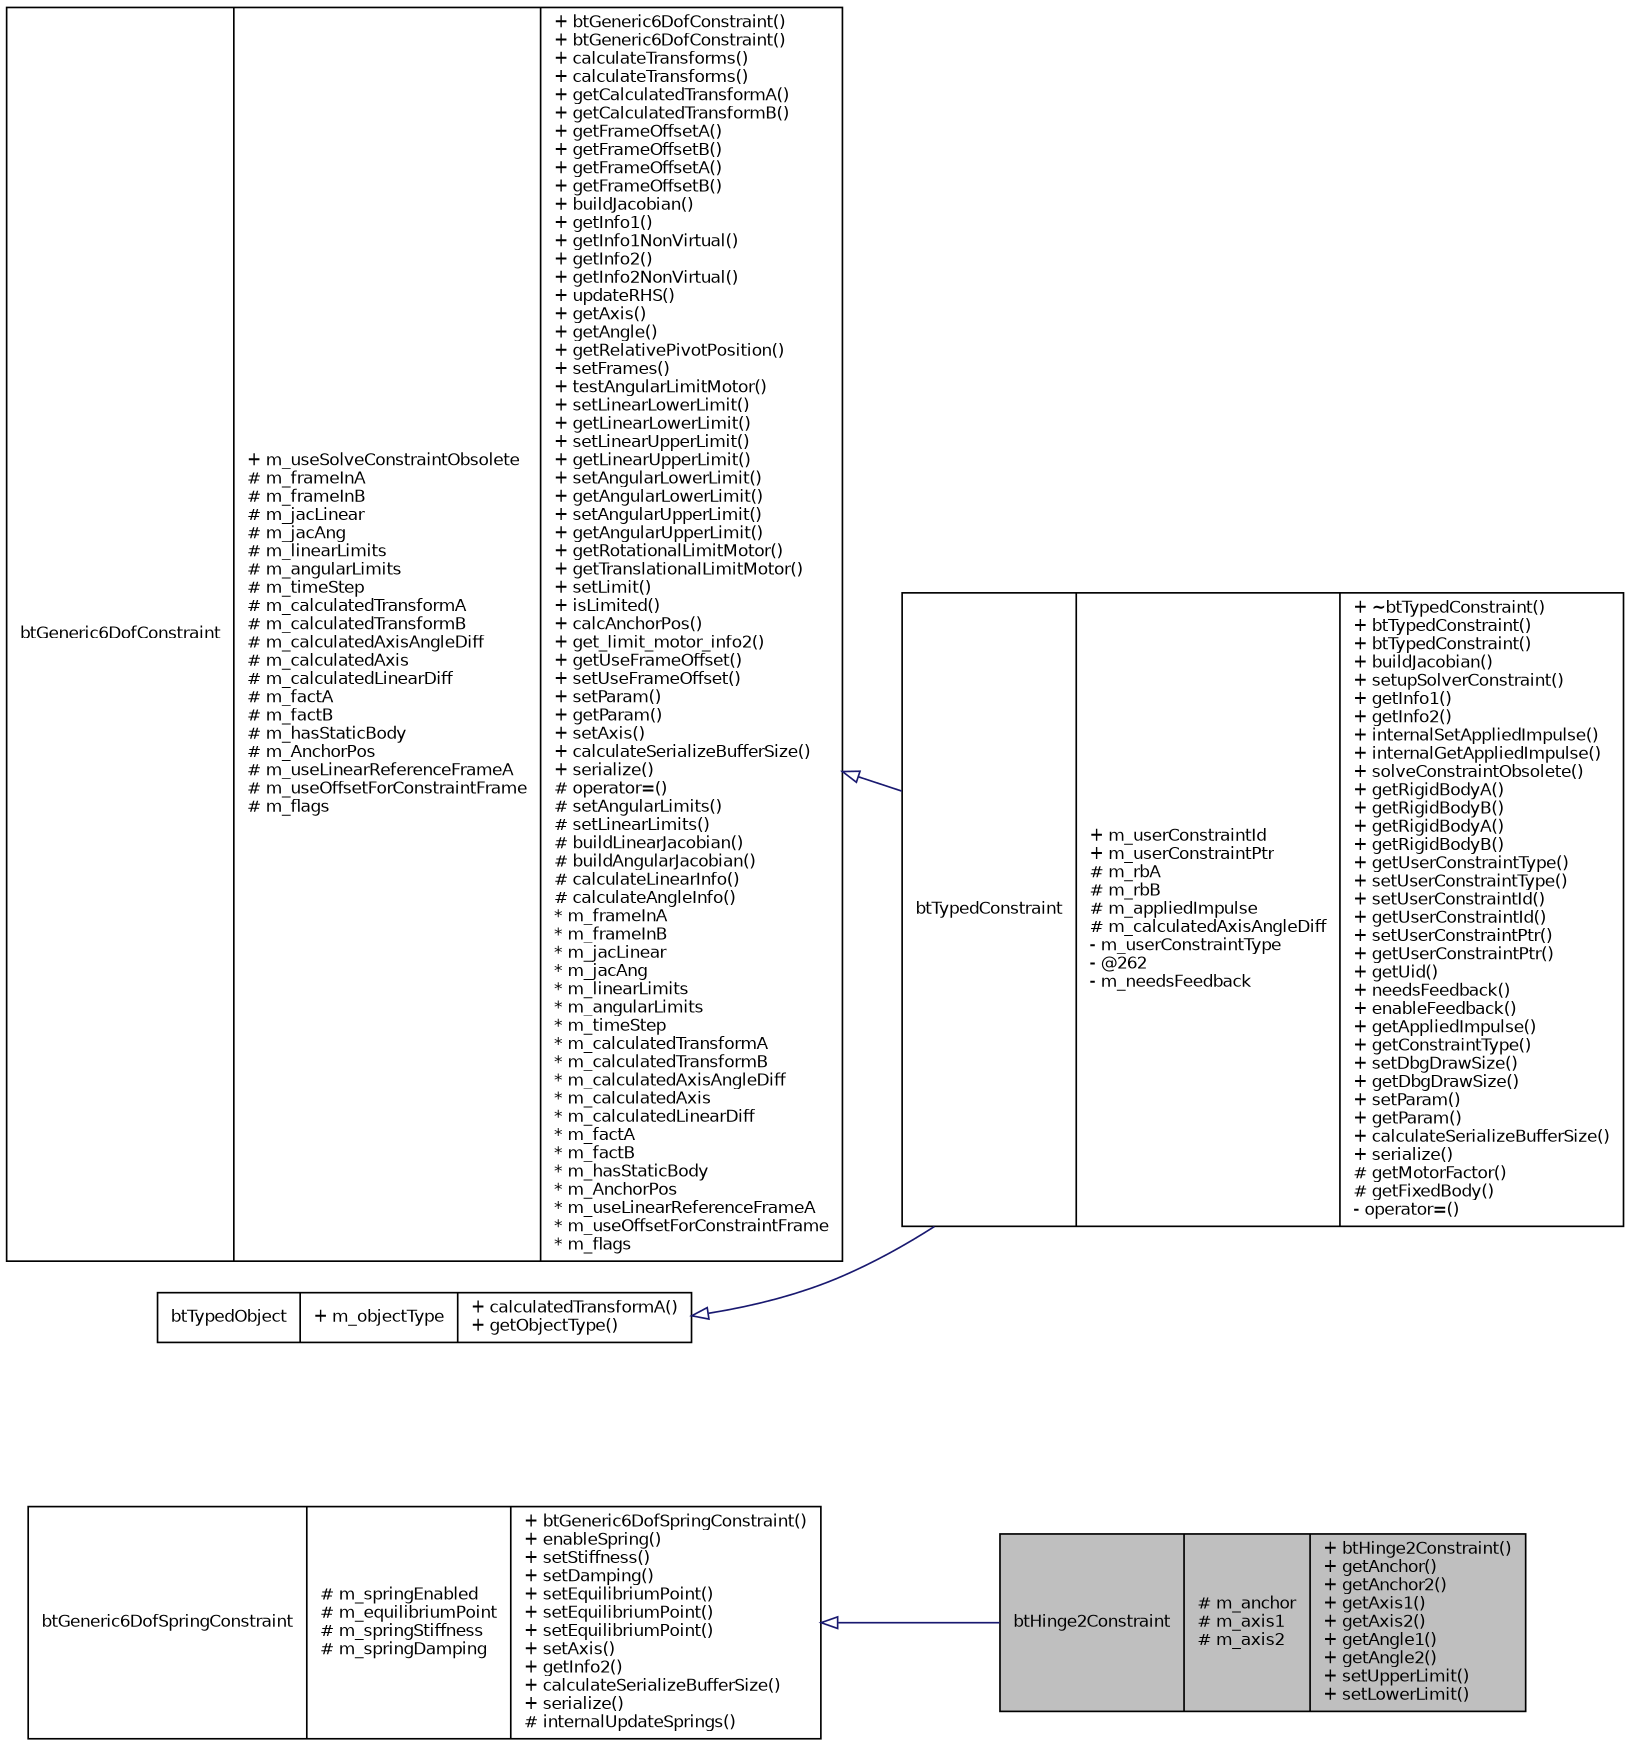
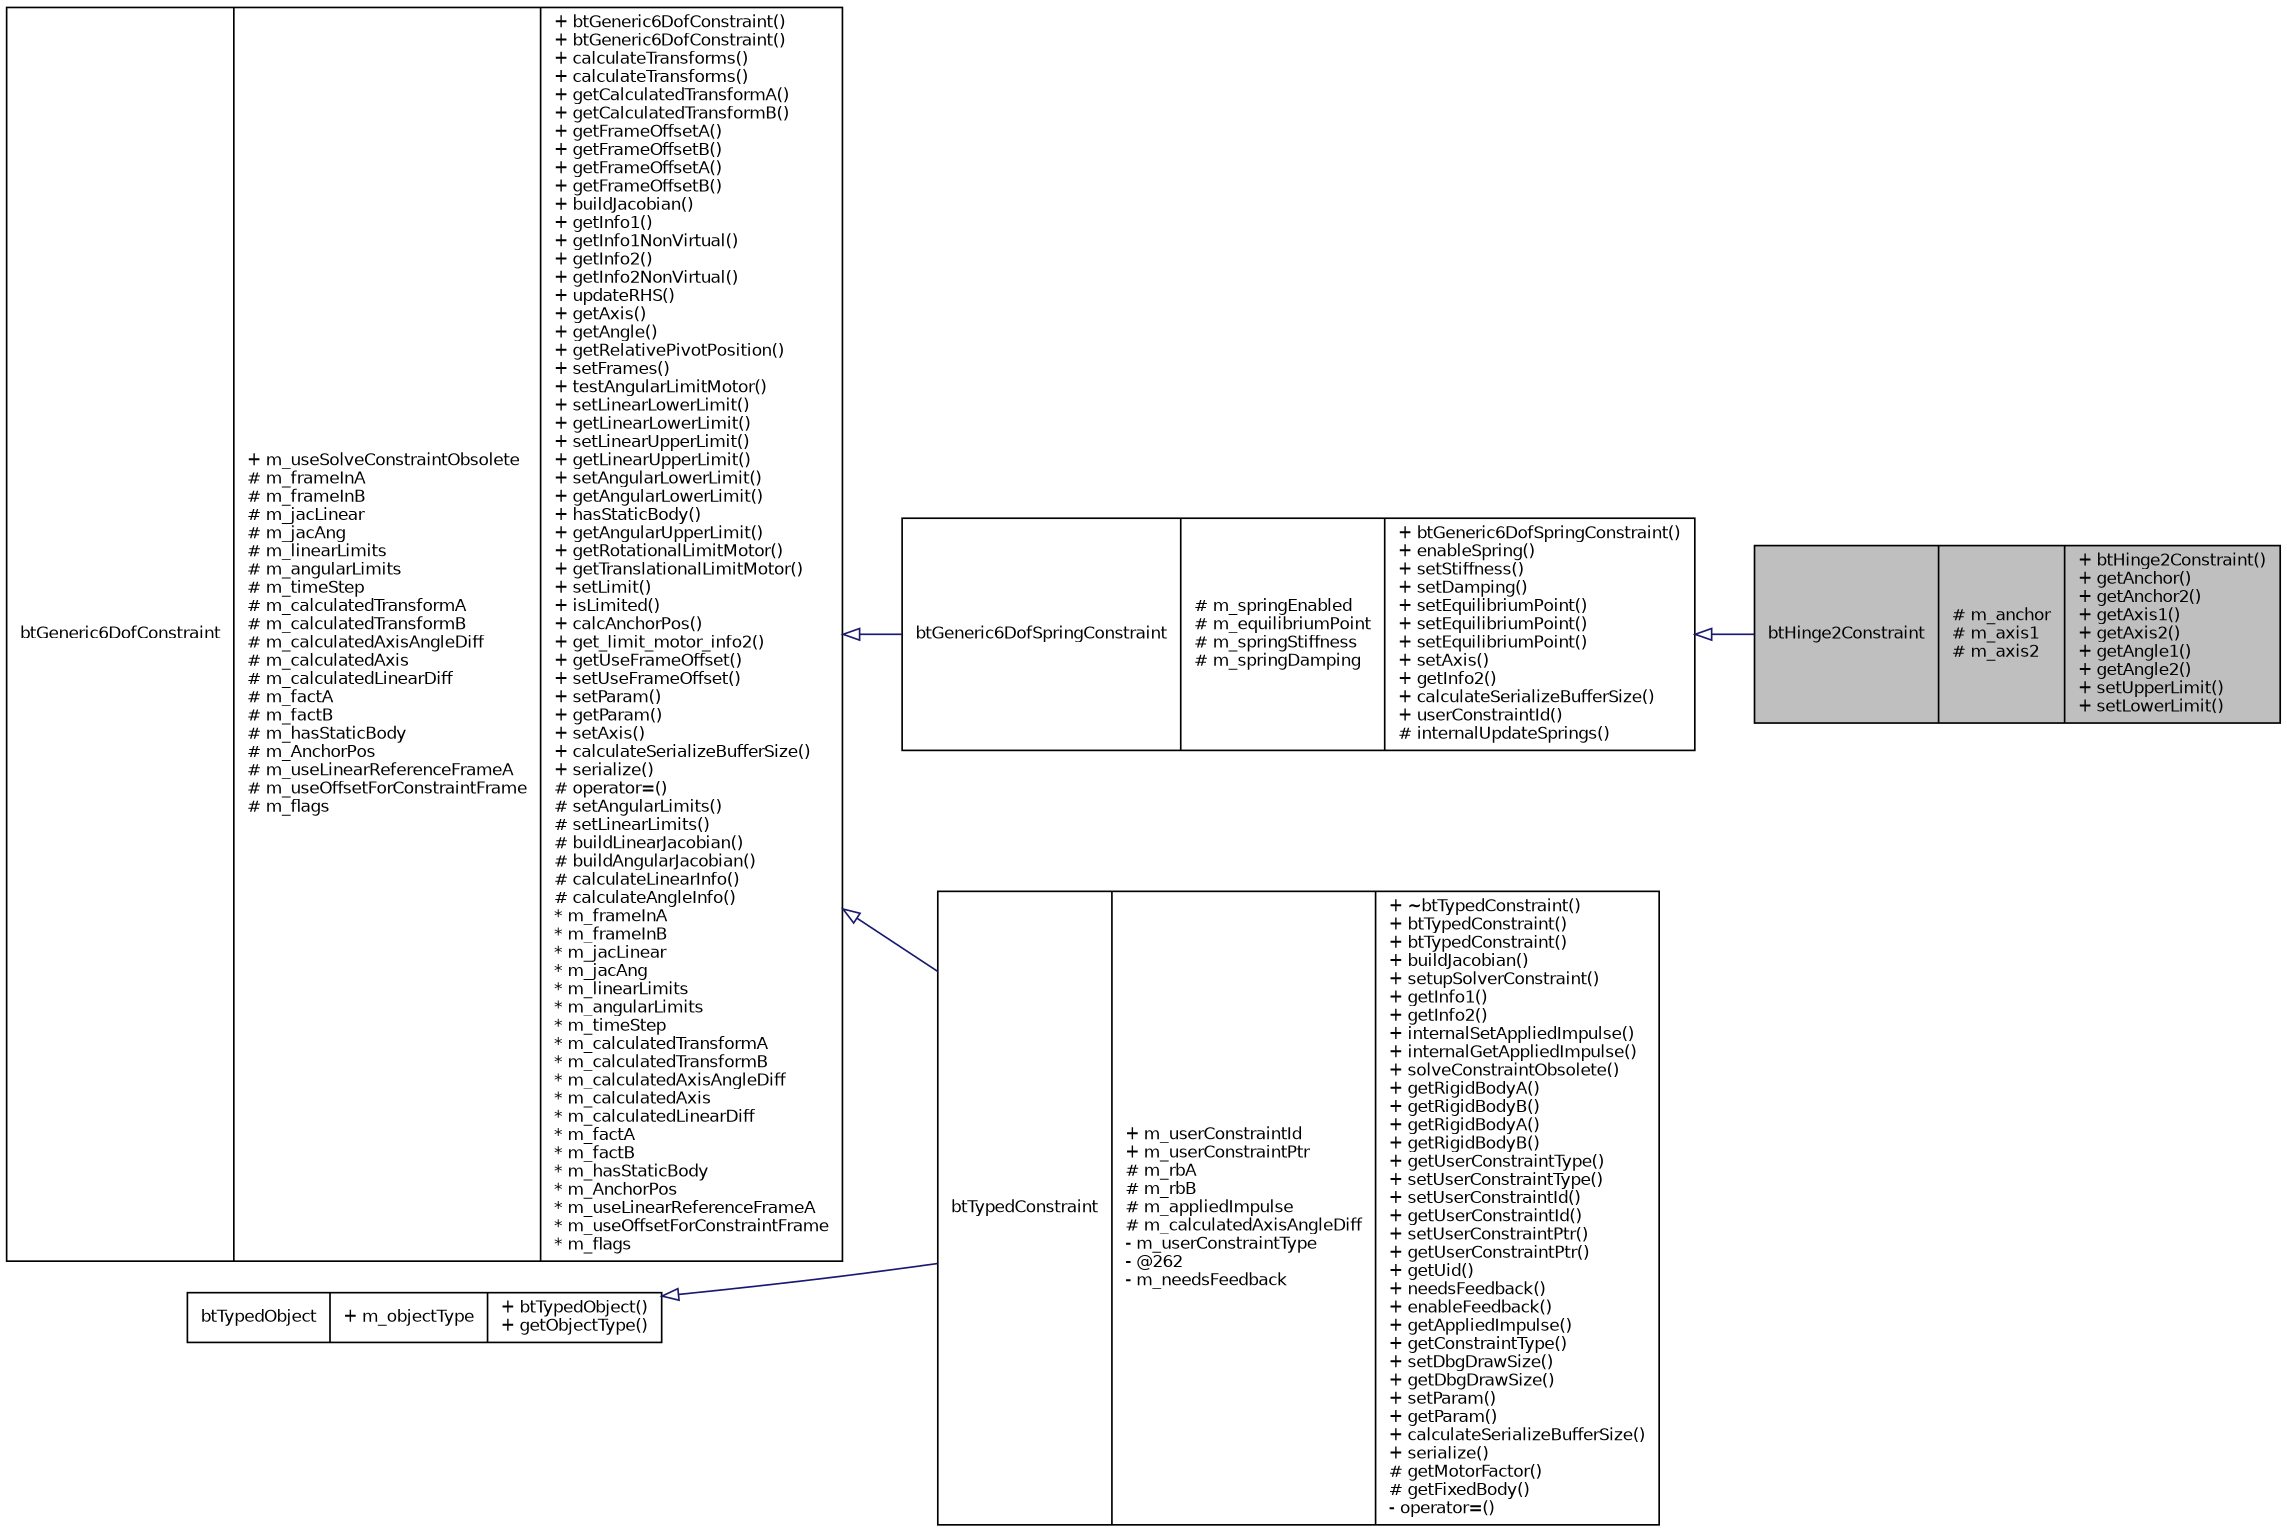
  digraph {
    rankdir=LR
    node [color=black fillcolor=white fontname=Helvetica fontsize=10 shape=record style=filled]
    edge [arrowtail=empty color=midnightblue dir=back fontname=Helvetica fontsize=10 labelfontname=Helvetica labelfontsize=10 style=solid]
    n1 [fillcolor=grey75 fontcolor=black height=0.2 label="{btHinge2Constraint\n|# m_anchor\l# m_axis1\l# m_axis2\l|+ btHinge2Constraint()\l+ getAnchor()\l+ getAnchor2()\l+ getAxis1()\l+ getAxis2()\l+ getAngle1()\l+ getAngle2()\l+ setUpperLimit()\l+ setLowerLimit()\l}" width=0.4]
-   n2 [height=0.2 label="{btGeneric6DofSpringConstraint\n|# m_springEnabled\l# m_equilibriumPoint\l# m_springStiffness\l# m_springDamping\l|+ btGeneric6DofSpringConstraint()\l+ enableSpring()\l+ setStiffness()\l+ setDamping()\l+ setEquilibriumPoint()\l+ setEquilibriumPoint()\l+ setEquilibriumPoint()\l+ setAxis()\l+ getInfo2()\l+ calculateSerializeBufferSize()\l+ serialize()\l# internalUpdateSprings()\l}" width=0.4]
-   n3 [height=0.2 label="{btGeneric6DofConstraint\n|+ m_useSolveConstraintObsolete\l# m_frameInA\l# m_frameInB\l# m_jacLinear\l# m_jacAng\l# m_linearLimits\l# m_angularLimits\l# m_timeStep\l# m_calculatedTransformA\l# m_calculatedTransformB\l# m_calculatedAxisAngleDiff\l# m_calculatedAxis\l# m_calculatedLinearDiff\l# m_factA\l# m_factB\l# m_hasStaticBody\l# m_AnchorPos\l# m_useLinearReferenceFrameA\l# m_useOffsetForConstraintFrame\l# m_flags\l|+ btGeneric6DofConstraint()\l+ btGeneric6DofConstraint()\l+ calculateTransforms()\l+ calculateTransforms()\l+ getCalculatedTransformA()\l+ getCalculatedTransformB()\l+ getFrameOffsetA()\l+ getFrameOffsetB()\l+ getFrameOffsetA()\l+ getFrameOffsetB()\l+ buildJacobian()\l+ getInfo1()\l+ getInfo1NonVirtual()\l+ getInfo2()\l+ getInfo2NonVirtual()\l+ updateRHS()\l+ getAxis()\l+ getAngle()\l+ getRelativePivotPosition()\l+ setFrames()\l+ testAngularLimitMotor()\l+ setLinearLowerLimit()\l+ getLinearLowerLimit()\l+ setLinearUpperLimit()\l+ getLinearUpperLimit()\l+ setAngularLowerLimit()\l+ getAngularLowerLimit()\l+ setAngularUpperLimit()\l+ getAngularUpperLimit()\l+ getRotationalLimitMotor()\l+ getTranslationalLimitMotor()\l+ setLimit()\l+ isLimited()\l+ calcAnchorPos()\l+ get_limit_motor_info2()\l+ getUseFrameOffset()\l+ setUseFrameOffset()\l+ setParam()\l+ getParam()\l+ setAxis()\l+ calculateSerializeBufferSize()\l+ serialize()\l# operator=()\l# setAngularLimits()\l# setLinearLimits()\l# buildLinearJacobian()\l# buildAngularJacobian()\l# calculateLinearInfo()\l# calculateAngleInfo()\l* m_frameInA\l* m_frameInB\l* m_jacLinear\l* m_jacAng\l* m_linearLimits\l* m_angularLimits\l* m_timeStep\l* m_calculatedTransformA\l* m_calculatedTransformB\l* m_calculatedAxisAngleDiff\l* m_calculatedAxis\l* m_calculatedLinearDiff\l* m_factA\l* m_factB\l* m_hasStaticBody\l* m_AnchorPos\l* m_useLinearReferenceFrameA\l* m_useOffsetForConstraintFrame\l* m_flags\l}" width=0.4]
+   n2 [height=0.2 label="{btGeneric6DofSpringConstraint\n|# m_springEnabled\l# m_equilibriumPoint\l# m_springStiffness\l# m_springDamping\l|+ btGeneric6DofSpringConstraint()\l+ enableSpring()\l+ setStiffness()\l+ setDamping()\l+ setEquilibriumPoint()\l+ setEquilibriumPoint()\l+ setEquilibriumPoint()\l+ setAxis()\l+ getInfo2()\l+ calculateSerializeBufferSize()\l+ userConstraintId()\l# internalUpdateSprings()\l}" width=0.4]
+   n3 [height=0.2 label="{btGeneric6DofConstraint\n|+ m_useSolveConstraintObsolete\l# m_frameInA\l# m_frameInB\l# m_jacLinear\l# m_jacAng\l# m_linearLimits\l# m_angularLimits\l# m_timeStep\l# m_calculatedTransformA\l# m_calculatedTransformB\l# m_calculatedAxisAngleDiff\l# m_calculatedAxis\l# m_calculatedLinearDiff\l# m_factA\l# m_factB\l# m_hasStaticBody\l# m_AnchorPos\l# m_useLinearReferenceFrameA\l# m_useOffsetForConstraintFrame\l# m_flags\l|+ btGeneric6DofConstraint()\l+ btGeneric6DofConstraint()\l+ calculateTransforms()\l+ calculateTransforms()\l+ getCalculatedTransformA()\l+ getCalculatedTransformB()\l+ getFrameOffsetA()\l+ getFrameOffsetB()\l+ getFrameOffsetA()\l+ getFrameOffsetB()\l+ buildJacobian()\l+ getInfo1()\l+ getInfo1NonVirtual()\l+ getInfo2()\l+ getInfo2NonVirtual()\l+ updateRHS()\l+ getAxis()\l+ getAngle()\l+ getRelativePivotPosition()\l+ setFrames()\l+ testAngularLimitMotor()\l+ setLinearLowerLimit()\l+ getLinearLowerLimit()\l+ setLinearUpperLimit()\l+ getLinearUpperLimit()\l+ setAngularLowerLimit()\l+ getAngularLowerLimit()\l+ hasStaticBody()\l+ getAngularUpperLimit()\l+ getRotationalLimitMotor()\l+ getTranslationalLimitMotor()\l+ setLimit()\l+ isLimited()\l+ calcAnchorPos()\l+ get_limit_motor_info2()\l+ getUseFrameOffset()\l+ setUseFrameOffset()\l+ setParam()\l+ getParam()\l+ setAxis()\l+ calculateSerializeBufferSize()\l+ serialize()\l# operator=()\l# setAngularLimits()\l# setLinearLimits()\l# buildLinearJacobian()\l# buildAngularJacobian()\l# calculateLinearInfo()\l# calculateAngleInfo()\l* m_frameInA\l* m_frameInB\l* m_jacLinear\l* m_jacAng\l* m_linearLimits\l* m_angularLimits\l* m_timeStep\l* m_calculatedTransformA\l* m_calculatedTransformB\l* m_calculatedAxisAngleDiff\l* m_calculatedAxis\l* m_calculatedLinearDiff\l* m_factA\l* m_factB\l* m_hasStaticBody\l* m_AnchorPos\l* m_useLinearReferenceFrameA\l* m_useOffsetForConstraintFrame\l* m_flags\l}" width=0.4]
    n4 [height=0.2 label="{btTypedConstraint\n|+ m_userConstraintId\l+ m_userConstraintPtr\l# m_rbA\l# m_rbB\l# m_appliedImpulse\l# m_calculatedAxisAngleDiff\l- m_userConstraintType\l- @262\l- m_needsFeedback\l|+ ~btTypedConstraint()\l+ btTypedConstraint()\l+ btTypedConstraint()\l+ buildJacobian()\l+ setupSolverConstraint()\l+ getInfo1()\l+ getInfo2()\l+ internalSetAppliedImpulse()\l+ internalGetAppliedImpulse()\l+ solveConstraintObsolete()\l+ getRigidBodyA()\l+ getRigidBodyB()\l+ getRigidBodyA()\l+ getRigidBodyB()\l+ getUserConstraintType()\l+ setUserConstraintType()\l+ setUserConstraintId()\l+ getUserConstraintId()\l+ setUserConstraintPtr()\l+ getUserConstraintPtr()\l+ getUid()\l+ needsFeedback()\l+ enableFeedback()\l+ getAppliedImpulse()\l+ getConstraintType()\l+ setDbgDrawSize()\l+ getDbgDrawSize()\l+ setParam()\l+ getParam()\l+ calculateSerializeBufferSize()\l+ serialize()\l# getMotorFactor()\l# getFixedBody()\l- operator=()\l}" width=0.4]
-   n5 [height=0.2 label="{btTypedObject\n|+ m_objectType\l|+ calculatedTransformA()\l+ getObjectType()\l}" width=0.4]
+   n5 [height=0.2 label="{btTypedObject\n|+ m_objectType\l|+ btTypedObject()\l+ getObjectType()\l}" width=0.4]
    n2 -> n1
+   n3 -> n2
    n3 -> n4
    n5 -> n4
  }
